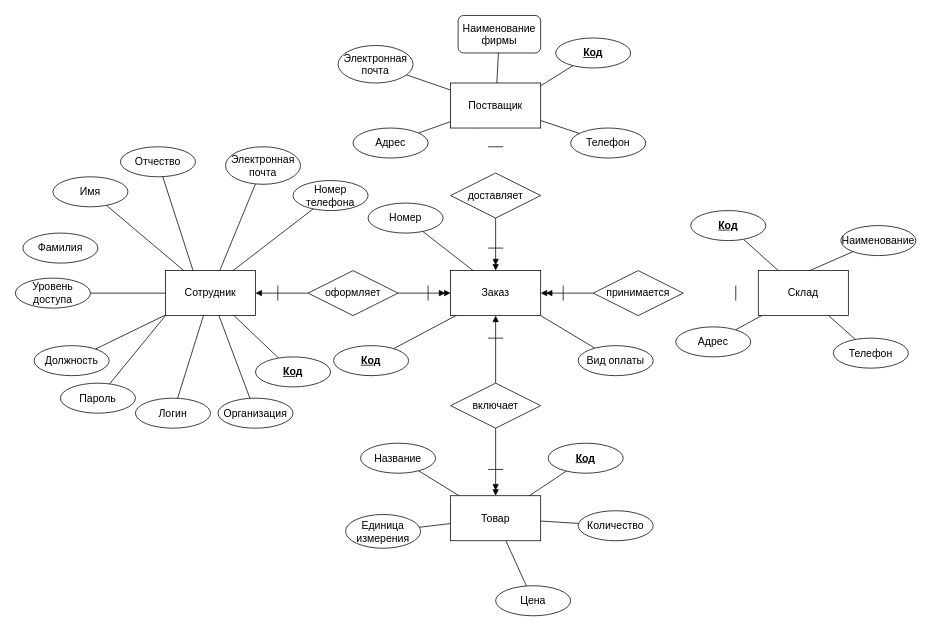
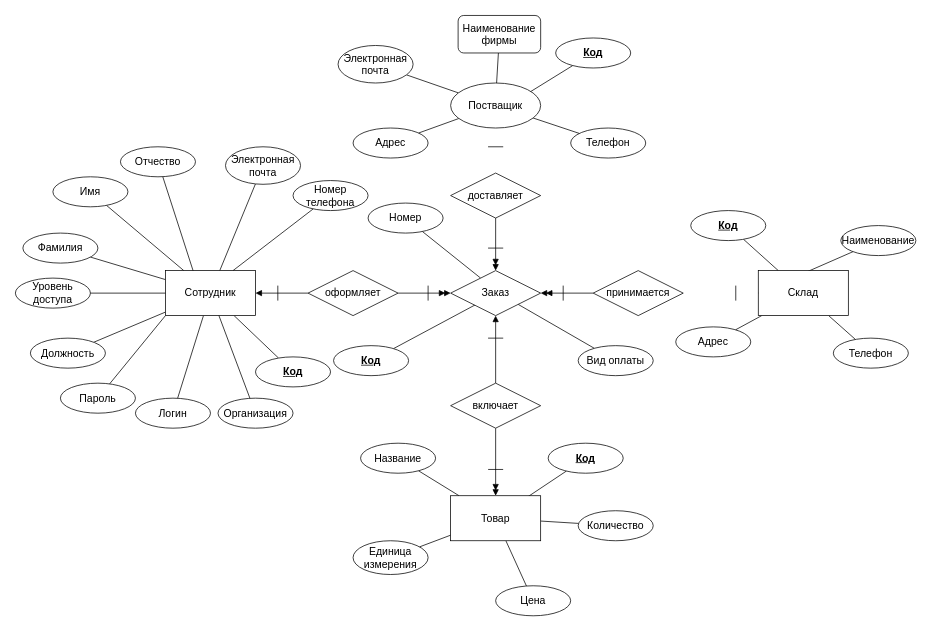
  <mxCell id="0" />
  <mxCell id="1" parent="0" />
  <mxCell id="2" style="orthogonalLoop=1;jettySize=auto;html=1;fontSize=14;endArrow=none;endFill=0;strokeColor=default;" parent="1" source="11" target="36" edge="1"><mxGeometry relative="1" as="geometry" /></mxCell>
  <mxCell id="3" style="orthogonalLoop=1;jettySize=auto;html=1;fontSize=14;endArrow=none;endFill=0;rounded=0;" parent="1" source="11" target="50" edge="1"><mxGeometry relative="1" as="geometry" /></mxCell>
  <mxCell id="4" style="edgeStyle=none;rounded=0;orthogonalLoop=1;jettySize=auto;html=1;exitX=0;exitY=1;exitDx=0;exitDy=0;strokeColor=default;fontSize=14;endArrow=none;endFill=0;" parent="1" source="11" target="40" edge="1"><mxGeometry relative="1" as="geometry" /></mxCell>
  <mxCell id="5" style="edgeStyle=none;rounded=0;orthogonalLoop=1;jettySize=auto;html=1;strokeColor=default;fontSize=14;endArrow=none;endFill=0;" parent="1" source="11" target="44" edge="1"><mxGeometry relative="1" as="geometry" /></mxCell>
+ <mxCell id="6" style="edgeStyle=none;rounded=0;orthogonalLoop=1;jettySize=auto;html=1;strokeColor=default;fontSize=14;endArrow=none;endFill=0;" parent="1" source="11" target="42" edge="1"><mxGeometry relative="1" as="geometry" /></mxCell>
  <mxCell id="7" style="edgeStyle=none;rounded=0;orthogonalLoop=1;jettySize=auto;html=1;strokeColor=default;fontSize=14;endArrow=none;endFill=0;" parent="1" source="11" target="41" edge="1"><mxGeometry relative="1" as="geometry" /></mxCell>
  <mxCell id="8" style="edgeStyle=none;rounded=0;orthogonalLoop=1;jettySize=auto;html=1;strokeColor=default;fontSize=14;endArrow=none;endFill=0;" parent="1" target="46" edge="1"><mxGeometry relative="1" as="geometry"><mxPoint x="260" y="370" as="sourcePoint" /></mxGeometry></mxCell>
  <mxCell id="9" style="edgeStyle=none;rounded=0;orthogonalLoop=1;jettySize=auto;html=1;strokeColor=default;fontSize=14;endArrow=none;endFill=0;" parent="1" source="11" target="43" edge="1"><mxGeometry relative="1" as="geometry" /></mxCell>
  <mxCell id="10" style="edgeStyle=none;rounded=0;orthogonalLoop=1;jettySize=auto;html=1;exitX=0.75;exitY=0;exitDx=0;exitDy=0;strokeColor=default;fontSize=14;endArrow=none;endFill=0;" parent="1" source="11" target="45" edge="1"><mxGeometry relative="1" as="geometry" /></mxCell>
  <mxCell id="11" value="Сотрудник" style="rounded=0;whiteSpace=wrap;html=1;fontSize=14;" parent="1" vertex="1"><mxGeometry x="220" y="360" width="120" height="60" as="geometry" /></mxCell>
  <mxCell id="12" value="" style="edgeStyle=orthogonalEdgeStyle;rounded=0;orthogonalLoop=1;jettySize=auto;html=1;fontSize=14;endArrow=block;endFill=1;" parent="1" source="14" target="11" edge="1"><mxGeometry relative="1" as="geometry" /></mxCell>
  <mxCell id="13" style="edgeStyle=orthogonalEdgeStyle;rounded=0;orthogonalLoop=1;jettySize=auto;html=1;fontSize=14;endArrow=doubleBlock;endFill=1;startArrow=none;" parent="1" source="14" target="18" edge="1"><mxGeometry relative="1" as="geometry"><mxPoint x="570" y="390" as="sourcePoint" /></mxGeometry></mxCell>
  <mxCell id="14" value="оформляет" style="shape=rhombus;perimeter=rhombusPerimeter;whiteSpace=wrap;html=1;align=center;fontSize=14;" parent="1" vertex="1"><mxGeometry x="410" y="360" width="120" height="60" as="geometry" /></mxCell>
  <mxCell id="15" style="edgeStyle=none;rounded=0;orthogonalLoop=1;jettySize=auto;html=1;exitX=0.25;exitY=0;exitDx=0;exitDy=0;strokeColor=default;fontSize=14;endArrow=none;endFill=0;" parent="1" source="18" target="48" edge="1"><mxGeometry relative="1" as="geometry" /></mxCell>
  <mxCell id="16" style="edgeStyle=none;rounded=0;orthogonalLoop=1;jettySize=auto;html=1;exitX=1;exitY=0;exitDx=0;exitDy=0;strokeColor=default;fontSize=14;endArrow=none;endFill=0;" parent="1" source="18" target="37" edge="1"><mxGeometry relative="1" as="geometry" /></mxCell>
  <mxCell id="17" style="edgeStyle=none;rounded=0;orthogonalLoop=1;jettySize=auto;html=1;exitX=1;exitY=1;exitDx=0;exitDy=0;strokeColor=default;fontSize=14;endArrow=none;endFill=0;" parent="1" source="18" target="47" edge="1"><mxGeometry relative="1" as="geometry" /></mxCell>
- <mxCell id="18" value="Заказ" style="rounded=0;whiteSpace=wrap;html=1;fontSize=14;" parent="1" vertex="1"><mxGeometry x="600" y="360" width="120" height="60" as="geometry" /></mxCell>
+ <mxCell id="18" value="Заказ" style="rhombus;whiteSpace=wrap;html=1;fontSize=14;" parent="1" vertex="1"><mxGeometry x="600" y="360" width="120" height="60" as="geometry" /></mxCell>
  <mxCell id="19" style="edgeStyle=none;rounded=0;orthogonalLoop=1;jettySize=auto;html=1;strokeColor=default;fontSize=14;endArrow=none;endFill=0;" parent="1" source="24" target="51" edge="1"><mxGeometry relative="1" as="geometry" /></mxCell>
  <mxCell id="20" style="edgeStyle=none;rounded=0;orthogonalLoop=1;jettySize=auto;html=1;strokeColor=default;fontSize=14;endArrow=none;endFill=0;" parent="1" source="24" target="49" edge="1"><mxGeometry relative="1" as="geometry" /></mxCell>
  <mxCell id="21" style="edgeStyle=none;rounded=0;orthogonalLoop=1;jettySize=auto;html=1;strokeColor=default;fontSize=14;endArrow=none;endFill=0;" parent="1" source="24" target="53" edge="1"><mxGeometry relative="1" as="geometry" /></mxCell>
  <mxCell id="22" style="edgeStyle=none;rounded=0;orthogonalLoop=1;jettySize=auto;html=1;exitX=0.25;exitY=1;exitDx=0;exitDy=0;strokeColor=default;fontSize=14;endArrow=none;endFill=0;" parent="1" source="24" target="38" edge="1"><mxGeometry relative="1" as="geometry" /></mxCell>
  <mxCell id="23" style="edgeStyle=none;rounded=0;orthogonalLoop=1;jettySize=auto;html=1;strokeColor=default;fontSize=14;endArrow=none;endFill=0;" parent="1" source="24" target="52" edge="1"><mxGeometry relative="1" as="geometry" /></mxCell>
- <mxCell id="24" value="Постващик" style="rounded=0;whiteSpace=wrap;html=1;fontSize=14;" parent="1" vertex="1"><mxGeometry x="600" y="110" width="120" height="60" as="geometry" /></mxCell>
+ <mxCell id="24" value="Постващик" style="ellipse;whiteSpace=wrap;html=1;fontSize=14;" parent="1" vertex="1"><mxGeometry x="600" y="110" width="120" height="60" as="geometry" /></mxCell>
  <mxCell id="25" style="edgeStyle=none;rounded=0;orthogonalLoop=1;jettySize=auto;html=1;strokeColor=default;fontSize=14;endArrow=doubleBlock;endFill=1;" parent="1" source="26" target="18" edge="1"><mxGeometry relative="1" as="geometry" /></mxCell>
  <mxCell id="26" value="доставляет" style="shape=rhombus;perimeter=rhombusPerimeter;whiteSpace=wrap;html=1;align=center;fontSize=14;" parent="1" vertex="1"><mxGeometry x="600" y="230" width="120" height="60" as="geometry" /></mxCell>
  <mxCell id="27" style="edgeStyle=orthogonalEdgeStyle;rounded=0;orthogonalLoop=1;jettySize=auto;html=1;fontSize=14;endArrow=doubleBlock;endFill=1;" parent="1" source="29" target="35" edge="1"><mxGeometry relative="1" as="geometry" /></mxCell>
  <mxCell id="28" style="edgeStyle=none;rounded=0;orthogonalLoop=1;jettySize=auto;html=1;entryX=0.5;entryY=1;entryDx=0;entryDy=0;strokeColor=default;fontSize=14;endArrow=block;endFill=1;startArrow=none;" parent="1" source="29" target="18" edge="1"><mxGeometry relative="1" as="geometry"><mxPoint x="660" y="450" as="sourcePoint" /></mxGeometry></mxCell>
  <mxCell id="29" value="включает" style="shape=rhombus;perimeter=rhombusPerimeter;whiteSpace=wrap;html=1;align=center;fontSize=14;" parent="1" vertex="1"><mxGeometry x="600" y="510" width="120" height="60" as="geometry" /></mxCell>
  <mxCell id="30" style="edgeStyle=none;rounded=0;orthogonalLoop=1;jettySize=auto;html=1;strokeColor=default;fontSize=14;endArrow=none;endFill=0;" parent="1" source="35" target="55" edge="1"><mxGeometry relative="1" as="geometry" /></mxCell>
  <mxCell id="31" style="edgeStyle=none;rounded=0;orthogonalLoop=1;jettySize=auto;html=1;strokeColor=default;fontSize=14;endArrow=none;endFill=0;" parent="1" target="39" edge="1"><mxGeometry relative="1" as="geometry"><mxPoint x="690" y="670" as="sourcePoint" /></mxGeometry></mxCell>
  <mxCell id="32" style="edgeStyle=none;rounded=0;orthogonalLoop=1;jettySize=auto;html=1;strokeColor=default;fontSize=14;endArrow=none;endFill=0;" parent="1" source="35" target="54" edge="1"><mxGeometry relative="1" as="geometry" /></mxCell>
  <mxCell id="33" style="edgeStyle=none;rounded=0;orthogonalLoop=1;jettySize=auto;html=1;strokeColor=default;fontSize=14;endArrow=none;endFill=0;" parent="1" source="35" target="56" edge="1"><mxGeometry relative="1" as="geometry" /></mxCell>
  <mxCell id="34" style="edgeStyle=none;rounded=0;orthogonalLoop=1;jettySize=auto;html=1;strokeColor=default;fontSize=14;endArrow=none;endFill=0;" parent="1" source="35" target="57" edge="1"><mxGeometry relative="1" as="geometry" /></mxCell>
  <mxCell id="35" value="Товар" style="rounded=0;whiteSpace=wrap;html=1;fontSize=14;" parent="1" vertex="1"><mxGeometry x="600" y="660" width="120" height="60" as="geometry" /></mxCell>
  <mxCell id="36" value="Код" style="ellipse;whiteSpace=wrap;html=1;align=center;fontStyle=5;fontSize=14;" parent="1" vertex="1"><mxGeometry x="340" y="475" width="100" height="40" as="geometry" /></mxCell>
  <mxCell id="37" value="Код" style="ellipse;whiteSpace=wrap;html=1;align=center;fontStyle=5;fontSize=14;" parent="1" vertex="1"><mxGeometry x="444" y="460" width="100" height="40" as="geometry" /></mxCell>
  <mxCell id="38" value="Код" style="ellipse;whiteSpace=wrap;html=1;align=center;fontStyle=5;fontSize=14;" parent="1" vertex="1"><mxGeometry x="740" y="50" width="100" height="40" as="geometry" /></mxCell>
  <mxCell id="39" value="Код" style="ellipse;whiteSpace=wrap;html=1;align=center;fontStyle=5;fontSize=14;" parent="1" vertex="1"><mxGeometry x="730" y="590" width="100" height="40" as="geometry" /></mxCell>
  <mxCell id="40" value="Пароль" style="ellipse;whiteSpace=wrap;html=1;align=center;fontSize=14;" parent="1" vertex="1"><mxGeometry x="80" y="510" width="100" height="40" as="geometry" /></mxCell>
  <mxCell id="41" value="Имя" style="ellipse;whiteSpace=wrap;html=1;align=center;fontSize=14;" parent="1" vertex="1"><mxGeometry x="70" y="235" width="100" height="40" as="geometry" /></mxCell>
  <mxCell id="42" value="Фамилия" style="ellipse;whiteSpace=wrap;html=1;align=center;fontSize=14;" parent="1" vertex="1"><mxGeometry y="310" width="100" height="40" as="geometry" x="30" /></mxCell>
  <mxCell id="43" value="Электронная&lt;br&gt;почта" style="ellipse;whiteSpace=wrap;html=1;align=center;fontSize=14;" parent="1" vertex="1"><mxGeometry x="300" y="195" width="100" height="50" as="geometry" /></mxCell>
- <mxCell id="44" value="Должность" style="ellipse;whiteSpace=wrap;html=1;align=center;fontSize=14;" parent="1" vertex="1"><mxGeometry x="45" y="460" width="100" height="40" as="geometry" /></mxCell>
+ <mxCell id="44" value="Должность" style="ellipse;whiteSpace=wrap;html=1;align=center;fontSize=14;" parent="1" vertex="1"><mxGeometry x="40" y="450" width="100" height="40" as="geometry" /></mxCell>
  <mxCell id="45" value="Номер&lt;br&gt;телефона" style="ellipse;whiteSpace=wrap;html=1;align=center;fontSize=14;" parent="1" vertex="1"><mxGeometry x="390" y="240" width="100" height="40" as="geometry" /></mxCell>
  <mxCell id="46" value="Отчество" style="ellipse;whiteSpace=wrap;html=1;align=center;fontSize=14;" parent="1" vertex="1"><mxGeometry x="160" y="195" width="100" height="40" as="geometry" /></mxCell>
  <mxCell id="47" value="Вид оплаты" style="ellipse;whiteSpace=wrap;html=1;align=center;fontSize=14;" parent="1" vertex="1"><mxGeometry x="770" y="460" width="100" height="40" as="geometry" /></mxCell>
  <mxCell id="48" value="Номер" style="ellipse;whiteSpace=wrap;html=1;align=center;fontSize=14;" parent="1" vertex="1"><mxGeometry x="490" y="270" width="100" height="40" as="geometry" /></mxCell>
  <mxCell id="49" value="Электронная&lt;br&gt;почта" style="ellipse;whiteSpace=wrap;html=1;align=center;fontSize=14;" parent="1" vertex="1"><mxGeometry x="450" y="60" width="100" height="50" as="geometry" /></mxCell>
  <mxCell id="50" value="Логин" style="ellipse;whiteSpace=wrap;html=1;align=center;fontSize=14;" parent="1" vertex="1"><mxGeometry x="180" y="530" width="100" height="40" as="geometry" /></mxCell>
  <mxCell id="51" value="Наименование&lt;br&gt;фирмы" style="whiteSpace=wrap;html=1;align=center;fontSize=14;rounded=1;" parent="1" vertex="1"><mxGeometry x="610" y="20" width="110" height="50" as="geometry" /></mxCell>
  <mxCell id="52" value="Телефон" style="ellipse;whiteSpace=wrap;html=1;align=center;fontSize=14;" parent="1" vertex="1"><mxGeometry x="760" y="170" width="100" height="40" as="geometry" /></mxCell>
  <mxCell id="53" value="Адрес" style="ellipse;whiteSpace=wrap;html=1;align=center;fontSize=14;" parent="1" vertex="1"><mxGeometry x="470" y="170" width="100" height="40" as="geometry" /></mxCell>
  <mxCell id="54" value="Количество" style="ellipse;whiteSpace=wrap;html=1;align=center;fontSize=14;" parent="1" vertex="1"><mxGeometry x="770" y="680" width="100" height="40" as="geometry" /></mxCell>
  <mxCell id="55" value="Название" style="ellipse;whiteSpace=wrap;html=1;align=center;fontSize=14;" parent="1" vertex="1"><mxGeometry x="480" y="590" width="100" height="40" as="geometry" /></mxCell>
- <mxCell id="56" value="Единица&lt;br&gt;измерения" style="ellipse;whiteSpace=wrap;html=1;align=center;fontSize=14;" parent="1" vertex="1"><mxGeometry x="460" y="685" width="100" height="45" as="geometry" /></mxCell>
+ <mxCell id="56" value="Единица&lt;br&gt;измерения" style="ellipse;whiteSpace=wrap;html=1;align=center;fontSize=14;" parent="1" vertex="1"><mxGeometry x="470" y="720" width="100" height="45" as="geometry" /></mxCell>
  <mxCell id="57" value="Цена" style="ellipse;whiteSpace=wrap;html=1;align=center;fontSize=14;" parent="1" vertex="1"><mxGeometry x="660" y="780" width="100" height="40" as="geometry" /></mxCell>
  <mxCell id="58" value="" style="endArrow=none;html=1;rounded=0;strokeColor=default;fontSize=14;" parent="1" edge="1"><mxGeometry width="50" height="50" relative="1" as="geometry"><mxPoint x="369.73" y="400" as="sourcePoint" /><mxPoint x="369.73" y="380" as="targetPoint" /></mxGeometry></mxCell>
  <mxCell id="59" value="" style="endArrow=none;html=1;rounded=0;strokeColor=default;fontSize=14;" parent="1" edge="1"><mxGeometry width="50" height="50" relative="1" as="geometry"><mxPoint x="670" y="625" as="sourcePoint" /><mxPoint x="650" y="625" as="targetPoint" /></mxGeometry></mxCell>
  <mxCell id="60" value="" style="endArrow=none;html=1;rounded=0;strokeColor=default;fontSize=14;" parent="1" edge="1"><mxGeometry width="50" height="50" relative="1" as="geometry"><mxPoint x="649.9" y="195" as="sourcePoint" /><mxPoint x="670.09" y="195" as="targetPoint" /><Array as="points"><mxPoint x="670.09" y="195" /></Array></mxGeometry></mxCell>
  <mxCell id="61" style="edgeStyle=none;rounded=0;orthogonalLoop=1;jettySize=auto;html=1;exitX=0;exitY=0.5;exitDx=0;exitDy=0;strokeColor=default;fontSize=14;endArrow=none;endFill=0;" parent="1" source="65" target="71" edge="1"><mxGeometry relative="1" as="geometry" /></mxCell>
  <mxCell id="62" style="edgeStyle=none;rounded=0;orthogonalLoop=1;jettySize=auto;html=1;strokeColor=default;fontSize=14;endArrow=none;endFill=0;" parent="1" source="65" target="69" edge="1"><mxGeometry relative="1" as="geometry" /></mxCell>
  <mxCell id="63" style="edgeStyle=none;rounded=0;orthogonalLoop=1;jettySize=auto;html=1;strokeColor=default;fontSize=14;endArrow=none;endFill=0;" parent="1" source="65" target="68" edge="1"><mxGeometry relative="1" as="geometry" /></mxCell>
  <mxCell id="64" style="edgeStyle=none;rounded=0;orthogonalLoop=1;jettySize=auto;html=1;strokeColor=default;fontSize=14;endArrow=none;endFill=0;" parent="1" source="65" target="70" edge="1"><mxGeometry relative="1" as="geometry" /></mxCell>
  <mxCell id="65" value="Склад" style="rounded=0;whiteSpace=wrap;html=1;fontSize=14;" parent="1" vertex="1"><mxGeometry x="1010" y="360" width="120" height="60" as="geometry" /></mxCell>
  <mxCell id="66" style="edgeStyle=none;rounded=0;orthogonalLoop=1;jettySize=auto;html=1;strokeColor=default;fontSize=14;endArrow=doubleBlock;endFill=1;" parent="1" source="67" target="18" edge="1"><mxGeometry relative="1" as="geometry" /></mxCell>
  <mxCell id="67" value="принимается" style="shape=rhombus;perimeter=rhombusPerimeter;whiteSpace=wrap;html=1;align=center;fontSize=14;" parent="1" vertex="1"><mxGeometry x="790" y="360" width="120" height="60" as="geometry" /></mxCell>
  <mxCell id="68" value="Адрес" style="ellipse;whiteSpace=wrap;html=1;align=center;fontSize=14;" parent="1" vertex="1"><mxGeometry x="900" y="435" width="100" height="40" as="geometry" /></mxCell>
  <mxCell id="69" value="Код" style="ellipse;whiteSpace=wrap;html=1;align=center;fontStyle=5;fontSize=14;" parent="1" vertex="1"><mxGeometry x="920" y="280" width="100" height="40" as="geometry" /></mxCell>
  <mxCell id="70" value="Телефон" style="ellipse;whiteSpace=wrap;html=1;align=center;fontSize=14;" parent="1" vertex="1"><mxGeometry x="1110" y="450" width="100" height="40" as="geometry" /></mxCell>
  <mxCell id="71" value="Наименование" style="ellipse;whiteSpace=wrap;html=1;align=center;fontSize=14;" parent="1" vertex="1"><mxGeometry x="1120" y="300" width="100" height="40" as="geometry" /></mxCell>
  <mxCell id="72" value="" style="endArrow=none;html=1;rounded=0;strokeColor=default;fontSize=14;" parent="1" edge="1"><mxGeometry width="50" height="50" relative="1" as="geometry"><mxPoint x="980" y="400" as="sourcePoint" /><mxPoint x="980" y="380" as="targetPoint" /></mxGeometry></mxCell>
  <mxCell id="73" value="" style="endArrow=none;html=1;rounded=0;strokeColor=default;fontSize=14;" parent="1" edge="1"><mxGeometry width="50" height="50" relative="1" as="geometry"><mxPoint x="570" y="400" as="sourcePoint" /><mxPoint x="570" y="380" as="targetPoint" /></mxGeometry></mxCell>
  <mxCell id="74" value="" style="endArrow=none;html=1;rounded=0;strokeColor=default;fontSize=14;" parent="1" edge="1"><mxGeometry width="50" height="50" relative="1" as="geometry"><mxPoint x="750" y="400" as="sourcePoint" /><mxPoint x="750" y="380" as="targetPoint" /></mxGeometry></mxCell>
  <mxCell id="75" value="" style="endArrow=none;html=1;rounded=0;strokeColor=default;fontSize=14;" parent="1" edge="1"><mxGeometry width="50" height="50" relative="1" as="geometry"><mxPoint x="649.9" y="330" as="sourcePoint" /><mxPoint x="670.09" y="330" as="targetPoint" /><Array as="points"><mxPoint x="670.09" y="330" /></Array></mxGeometry></mxCell>
  <mxCell id="76" value="" style="endArrow=none;html=1;rounded=0;strokeColor=default;fontSize=14;" parent="1" edge="1"><mxGeometry width="50" height="50" relative="1" as="geometry"><mxPoint x="649.91" y="450" as="sourcePoint" /><mxPoint x="670.1" y="450" as="targetPoint" /><Array as="points"><mxPoint x="670.1" y="450" /></Array></mxGeometry></mxCell>
  <mxCell id="77" value="&lt;div&gt;Уровень&lt;/div&gt;&lt;div&gt;доступа&lt;br&gt;&lt;/div&gt;" style="ellipse;whiteSpace=wrap;html=1;align=center;fontSize=14;" parent="1" vertex="1"><mxGeometry x="20" y="370" width="100" height="40" as="geometry" /></mxCell>
  <mxCell id="78" style="edgeStyle=none;rounded=0;orthogonalLoop=1;jettySize=auto;html=1;strokeColor=default;fontSize=14;endArrow=none;endFill=0;" parent="1" source="11" target="77" edge="1"><mxGeometry relative="1" as="geometry"><mxPoint x="230" y="382" as="sourcePoint" /><mxPoint x="130" y="352" as="targetPoint" /></mxGeometry></mxCell>
  <mxCell id="79" style="orthogonalLoop=1;jettySize=auto;html=1;fontSize=14;endArrow=none;endFill=0;strokeColor=default;" parent="1" source="11" target="80" edge="1"><mxGeometry relative="1" as="geometry"><mxPoint x="270" y="435" as="sourcePoint" /><mxPoint x="330" y="492" as="targetPoint" /></mxGeometry></mxCell>
  <mxCell id="80" value="Организация" style="ellipse;whiteSpace=wrap;html=1;align=center;fontSize=14;" parent="1" vertex="1"><mxGeometry x="290" y="530" width="100" height="40" as="geometry" /></mxCell>
